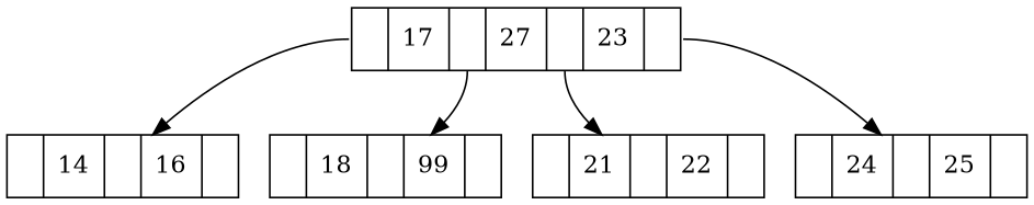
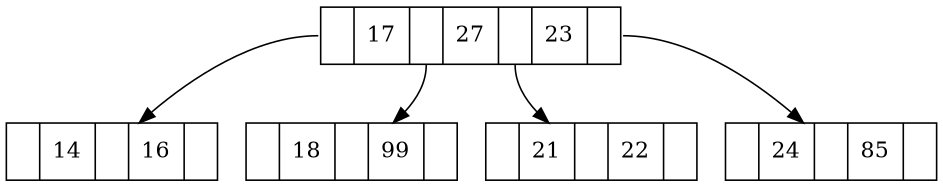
  digraph {
    node [shape=record]
    n1 [label="<P0>|17|<P1>|27|<P2>|23|<P3>"]
    n2 [label="<P0>|14|<P1>|16|<P2>"]
    n3 [label="<P0>|18|<P1>|99|<P2>"]
    n4 [label="<P0>|21|<P1>|22|<P2>"]
-   n5 [label="<P0>|24|<P1>|25|<P2>"]
+   n5 [label="<P0>|24|<P1>|85|<P2>"]
    n1 -> n2 [tailport=P0]
    n1 -> n3 [tailport=P1]
    n1 -> n4 [tailport=P2]
    n1 -> n5 [tailport=P3]
  }
